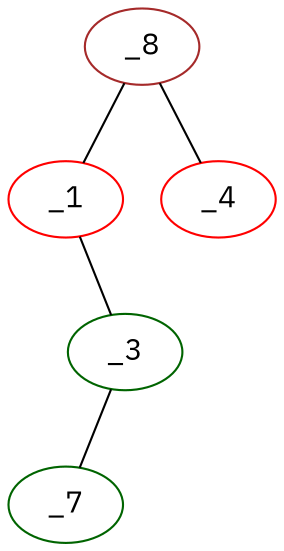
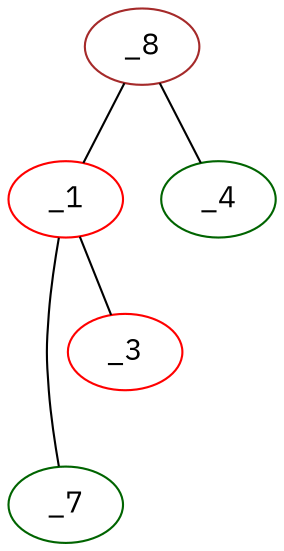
  graph {
    fontname="IBM Plex Sans"
    node [color=red fontname="IBM Plex Sans"]
    edge [fontname="IBM Plex Sans"]
    n1 [color=brown label=_8 x=0.52 y=2.98]
    _1 [x=1.43091 y=2.03625]
-   _4 [x=1.69062 y=0.920638]
+   _4 [color=darkgreen x=1.69062 y=0.920638]
    n4 [color=darkgreen label=_7 x=1.41404 y=0.545743]
-   _3 [color=darkgreen x=2.43021 y=2.98268]
+   _3 [x=2.43021 y=2.98268]
    n1 -- _1
    n1 -- _4
-   _3 -- n4
+   _1 -- n4
    _1 -- _3
  }
